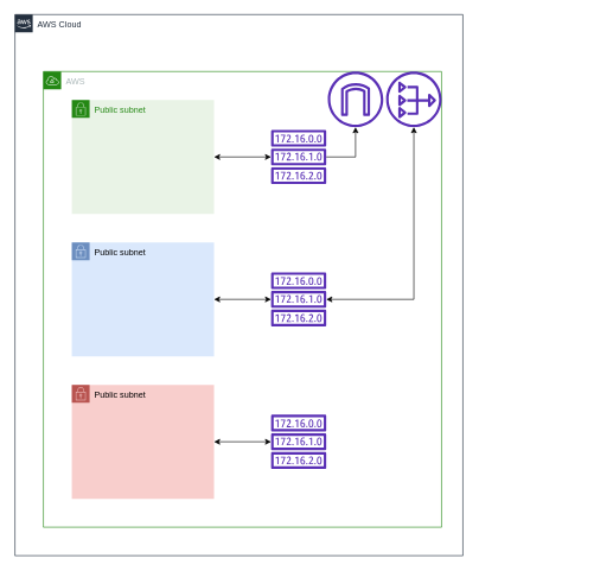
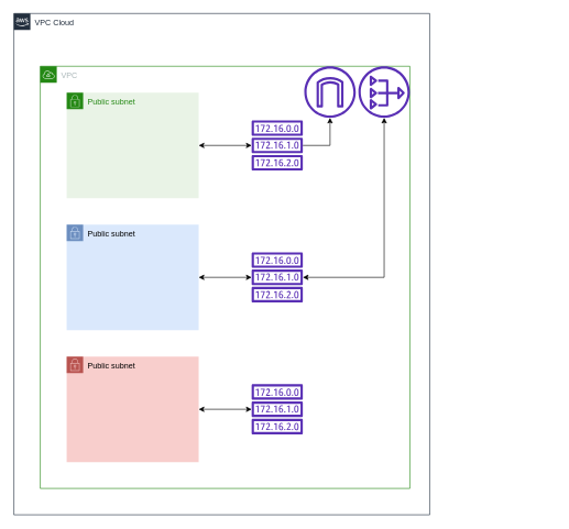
  <mxCell id="0" />
  <mxCell id="1" parent="0" />
- <mxCell id="2" value="AWS Cloud" style="points=[[0,0],[0.25,0],[0.5,0],[0.75,0],[1,0],[1,0.25],[1,0.5],[1,0.75],[1,1],[0.75,1],[0.5,1],[0.25,1],[0,1],[0,0.75],[0,0.5],[0,0.25]];outlineConnect=0;gradientColor=none;html=1;whiteSpace=wrap;fontSize=12;fontStyle=0;shape=mxgraph.aws4.group;grIcon=mxgraph.aws4.group_aws_cloud_alt;strokeColor=#232F3E;fillColor=none;verticalAlign=top;align=left;spacingLeft=30;fontColor=#232F3E;dashed=0;labelBackgroundColor=#ffffff;" parent="1" vertex="1"><mxGeometry x="20" y="20" width="630" height="760" as="geometry" /></mxCell>
+ <mxCell id="2" value="VPC Cloud" style="points=[[0,0],[0.25,0],[0.5,0],[0.75,0],[1,0],[1,0.25],[1,0.5],[1,0.75],[1,1],[0.75,1],[0.5,1],[0.25,1],[0,1],[0,0.75],[0,0.5],[0,0.25]];outlineConnect=0;gradientColor=none;html=1;whiteSpace=wrap;fontSize=12;fontStyle=0;shape=mxgraph.aws4.group;grIcon=mxgraph.aws4.group_aws_cloud_alt;strokeColor=#232F3E;fillColor=none;verticalAlign=top;align=left;spacingLeft=30;fontColor=#232F3E;dashed=0;labelBackgroundColor=#ffffff;" parent="1" vertex="1"><mxGeometry x="20" y="20" width="630" height="760" as="geometry" /></mxCell>
  <mxCell id="3" value="" style="edgeStyle=orthogonalEdgeStyle;rounded=0;orthogonalLoop=1;jettySize=auto;html=1;endArrow=open;endFill=0;strokeWidth=2;" parent="1" edge="1"><mxGeometry relative="1" as="geometry"><mxPoint x="428" y="329" as="sourcePoint" /></mxGeometry></mxCell>
  <mxCell id="4" value="" style="edgeStyle=orthogonalEdgeStyle;rounded=0;orthogonalLoop=1;jettySize=auto;html=1;endArrow=open;endFill=0;strokeWidth=2;" parent="1" edge="1"><mxGeometry relative="1" as="geometry"><mxPoint x="658" y="329" as="sourcePoint" /></mxGeometry></mxCell>
  <mxCell id="5" style="edgeStyle=orthogonalEdgeStyle;rounded=0;orthogonalLoop=1;jettySize=auto;html=1;endArrow=open;endFill=0;strokeWidth=2;" parent="1" edge="1"><mxGeometry relative="1" as="geometry"><Array as="points"><mxPoint x="742" y="460" /></Array><mxPoint x="742" y="368" as="sourcePoint" /></mxGeometry></mxCell>
  <mxCell id="6" style="edgeStyle=orthogonalEdgeStyle;rounded=0;orthogonalLoop=1;jettySize=auto;html=1;endArrow=open;endFill=0;strokeWidth=2;startArrow=open;startFill=0;" parent="1" edge="1"><mxGeometry relative="1" as="geometry"><Array as="points"><mxPoint x="618" y="540" /><mxPoint x="508" y="540" /></Array><mxPoint x="618" y="508" as="sourcePoint" /></mxGeometry></mxCell>
  <mxCell id="7" style="edgeStyle=orthogonalEdgeStyle;rounded=0;orthogonalLoop=1;jettySize=auto;html=1;endArrow=open;endFill=0;strokeWidth=2;startArrow=open;startFill=0;" parent="1" edge="1"><mxGeometry relative="1" as="geometry"><Array as="points"><mxPoint x="664" y="540" /><mxPoint x="839" y="540" /></Array><mxPoint x="618" y="508" as="sourcePoint" /></mxGeometry></mxCell>
- <mxCell id="8" value="AWS" style="points=[[0,0],[0.25,0],[0.5,0],[0.75,0],[1,0],[1,0.25],[1,0.5],[1,0.75],[1,1],[0.75,1],[0.5,1],[0.25,1],[0,1],[0,0.75],[0,0.5],[0,0.25]];outlineConnect=0;gradientColor=none;html=1;whiteSpace=wrap;fontSize=12;fontStyle=0;shape=mxgraph.aws4.group;grIcon=mxgraph.aws4.group_vpc;strokeColor=#248814;fillColor=none;verticalAlign=top;align=left;spacingLeft=30;fontColor=#AAB7B8;dashed=0;" parent="1" vertex="1"><mxGeometry x="60" y="100" width="560" height="640" as="geometry" /></mxCell>
+ <mxCell id="8" value="VPC" style="points=[[0,0],[0.25,0],[0.5,0],[0.75,0],[1,0],[1,0.25],[1,0.5],[1,0.75],[1,1],[0.75,1],[0.5,1],[0.25,1],[0,1],[0,0.75],[0,0.5],[0,0.25]];outlineConnect=0;gradientColor=none;html=1;whiteSpace=wrap;fontSize=12;fontStyle=0;shape=mxgraph.aws4.group;grIcon=mxgraph.aws4.group_vpc;strokeColor=#248814;fillColor=none;verticalAlign=top;align=left;spacingLeft=30;fontColor=#AAB7B8;dashed=0;" parent="1" vertex="1"><mxGeometry x="60" y="100" width="560" height="640" as="geometry" /></mxCell>
  <mxCell id="9" style="edgeStyle=orthogonalEdgeStyle;rounded=0;orthogonalLoop=1;jettySize=auto;html=1;startArrow=classic;startFill=1;" parent="1" source="10" target="13" edge="1"><mxGeometry relative="1" as="geometry" /></mxCell>
  <mxCell id="10" value="Public subnet" style="points=[[0,0],[0.25,0],[0.5,0],[0.75,0],[1,0],[1,0.25],[1,0.5],[1,0.75],[1,1],[0.75,1],[0.5,1],[0.25,1],[0,1],[0,0.75],[0,0.5],[0,0.25]];outlineConnect=0;gradientColor=none;html=1;whiteSpace=wrap;fontSize=12;fontStyle=0;shape=mxgraph.aws4.group;grIcon=mxgraph.aws4.group_security_group;grStroke=0;strokeColor=#248814;fillColor=#E9F3E6;verticalAlign=top;align=left;spacingLeft=30;fontColor=#248814;dashed=0;" parent="1" vertex="1"><mxGeometry x="100" y="140" width="200" height="160" as="geometry" /></mxCell>
  <mxCell id="11" value="" style="outlineConnect=0;fontColor=#232F3E;gradientColor=none;fillColor=#5A30B5;strokeColor=none;dashed=0;verticalLabelPosition=bottom;verticalAlign=top;align=center;html=1;fontSize=12;fontStyle=0;aspect=fixed;pointerEvents=1;shape=mxgraph.aws4.internet_gateway;" parent="1" vertex="1"><mxGeometry x="460" y="100" width="78" height="78" as="geometry" /></mxCell>
  <mxCell id="12" style="edgeStyle=orthogonalEdgeStyle;rounded=0;orthogonalLoop=1;jettySize=auto;html=1;" parent="1" source="13" target="11" edge="1"><mxGeometry relative="1" as="geometry" /></mxCell>
  <mxCell id="13" value="" style="outlineConnect=0;fontColor=#232F3E;gradientColor=none;fillColor=#5A30B5;strokeColor=none;dashed=0;verticalLabelPosition=bottom;verticalAlign=top;align=center;html=1;fontSize=12;fontStyle=0;aspect=fixed;pointerEvents=1;shape=mxgraph.aws4.route_table;" parent="1" vertex="1"><mxGeometry x="380" y="182" width="78" height="76" as="geometry" /></mxCell>
  <mxCell id="14" style="edgeStyle=orthogonalEdgeStyle;rounded=0;orthogonalLoop=1;jettySize=auto;html=1;startArrow=classic;startFill=1;" edge="1" parent="1" source="15" target="19"><mxGeometry relative="1" as="geometry" /></mxCell>
  <mxCell id="15" value="Public subnet" style="points=[[0,0],[0.25,0],[0.5,0],[0.75,0],[1,0],[1,0.25],[1,0.5],[1,0.75],[1,1],[0.75,1],[0.5,1],[0.25,1],[0,1],[0,0.75],[0,0.5],[0,0.25]];outlineConnect=0;html=1;whiteSpace=wrap;fontSize=12;fontStyle=0;shape=mxgraph.aws4.group;grIcon=mxgraph.aws4.group_security_group;grStroke=0;strokeColor=#6c8ebf;fillColor=#dae8fc;verticalAlign=top;align=left;spacingLeft=30;dashed=0;" vertex="1" parent="1"><mxGeometry x="100" y="340" width="200" height="160" as="geometry" /></mxCell>
  <mxCell id="16" style="edgeStyle=orthogonalEdgeStyle;rounded=0;orthogonalLoop=1;jettySize=auto;html=1;startArrow=classic;startFill=1;" edge="1" parent="1" source="17" target="21"><mxGeometry relative="1" as="geometry" /></mxCell>
  <mxCell id="17" value="Public subnet" style="points=[[0,0],[0.25,0],[0.5,0],[0.75,0],[1,0],[1,0.25],[1,0.5],[1,0.75],[1,1],[0.75,1],[0.5,1],[0.25,1],[0,1],[0,0.75],[0,0.5],[0,0.25]];outlineConnect=0;html=1;whiteSpace=wrap;fontSize=12;fontStyle=0;shape=mxgraph.aws4.group;grIcon=mxgraph.aws4.group_security_group;grStroke=0;strokeColor=#b85450;fillColor=#f8cecc;verticalAlign=top;align=left;spacingLeft=30;dashed=0;" vertex="1" parent="1"><mxGeometry x="100" y="540" width="200" height="160" as="geometry" /></mxCell>
  <mxCell id="18" style="edgeStyle=orthogonalEdgeStyle;rounded=0;orthogonalLoop=1;jettySize=auto;html=1;startArrow=classic;startFill=1;" edge="1" parent="1" source="19" target="20"><mxGeometry relative="1" as="geometry" /></mxCell>
  <mxCell id="19" value="" style="outlineConnect=0;fontColor=#232F3E;gradientColor=none;fillColor=#5A30B5;strokeColor=none;dashed=0;verticalLabelPosition=bottom;verticalAlign=top;align=center;html=1;fontSize=12;fontStyle=0;aspect=fixed;pointerEvents=1;shape=mxgraph.aws4.route_table;" vertex="1" parent="1"><mxGeometry x="380" y="382" width="78" height="76" as="geometry" /></mxCell>
  <mxCell id="20" value="" style="outlineConnect=0;fontColor=#232F3E;gradientColor=none;fillColor=#5A30B5;strokeColor=none;dashed=0;verticalLabelPosition=bottom;verticalAlign=top;align=center;html=1;fontSize=12;fontStyle=0;aspect=fixed;pointerEvents=1;shape=mxgraph.aws4.nat_gateway;" vertex="1" parent="1"><mxGeometry x="542" y="100" width="78" height="78" as="geometry" /></mxCell>
  <mxCell id="21" value="" style="outlineConnect=0;fontColor=#232F3E;gradientColor=none;fillColor=#5A30B5;strokeColor=none;dashed=0;verticalLabelPosition=bottom;verticalAlign=top;align=center;html=1;fontSize=12;fontStyle=0;aspect=fixed;pointerEvents=1;shape=mxgraph.aws4.route_table;" vertex="1" parent="1"><mxGeometry x="380" y="582" width="78" height="76" as="geometry" /></mxCell>
